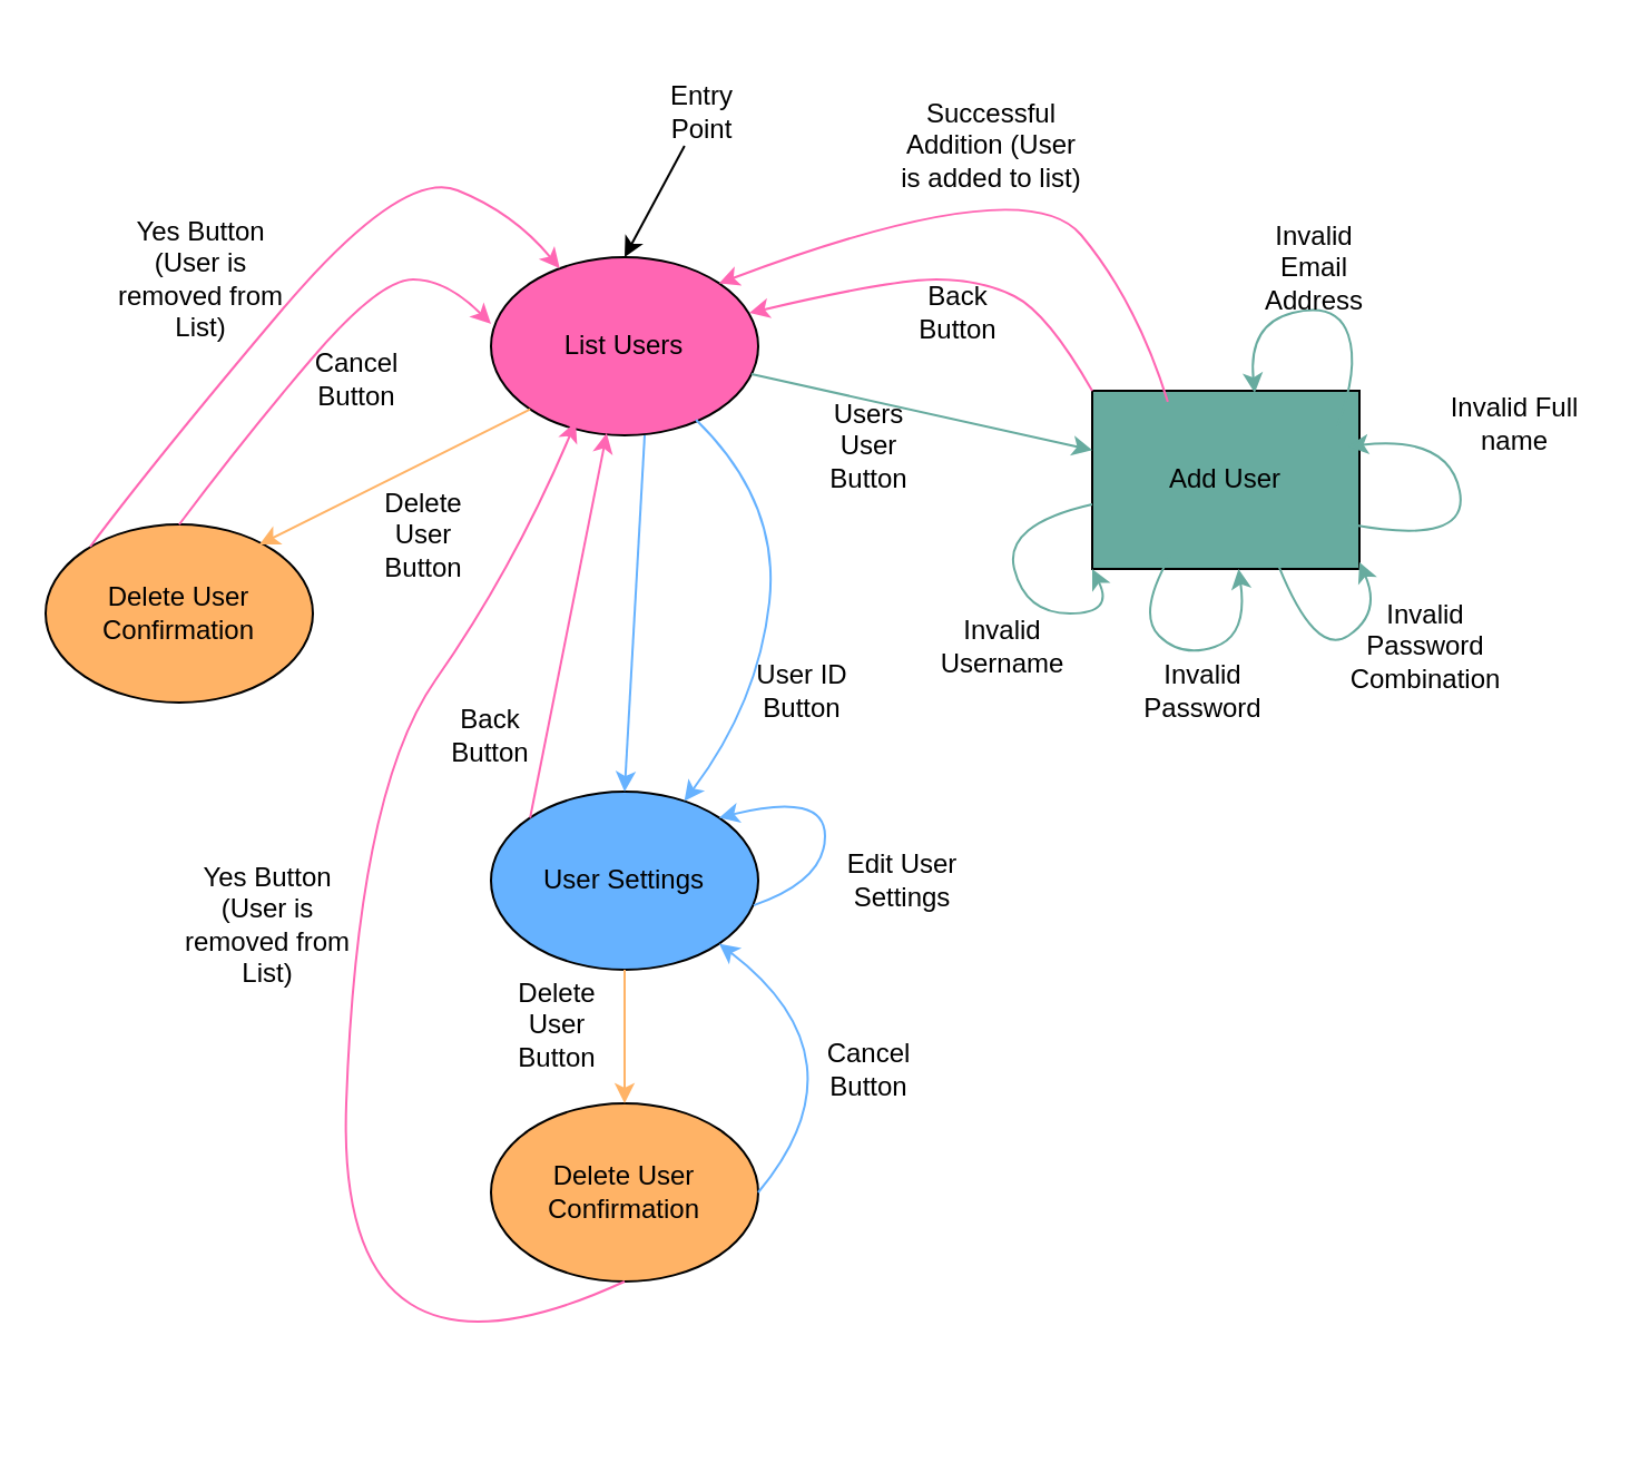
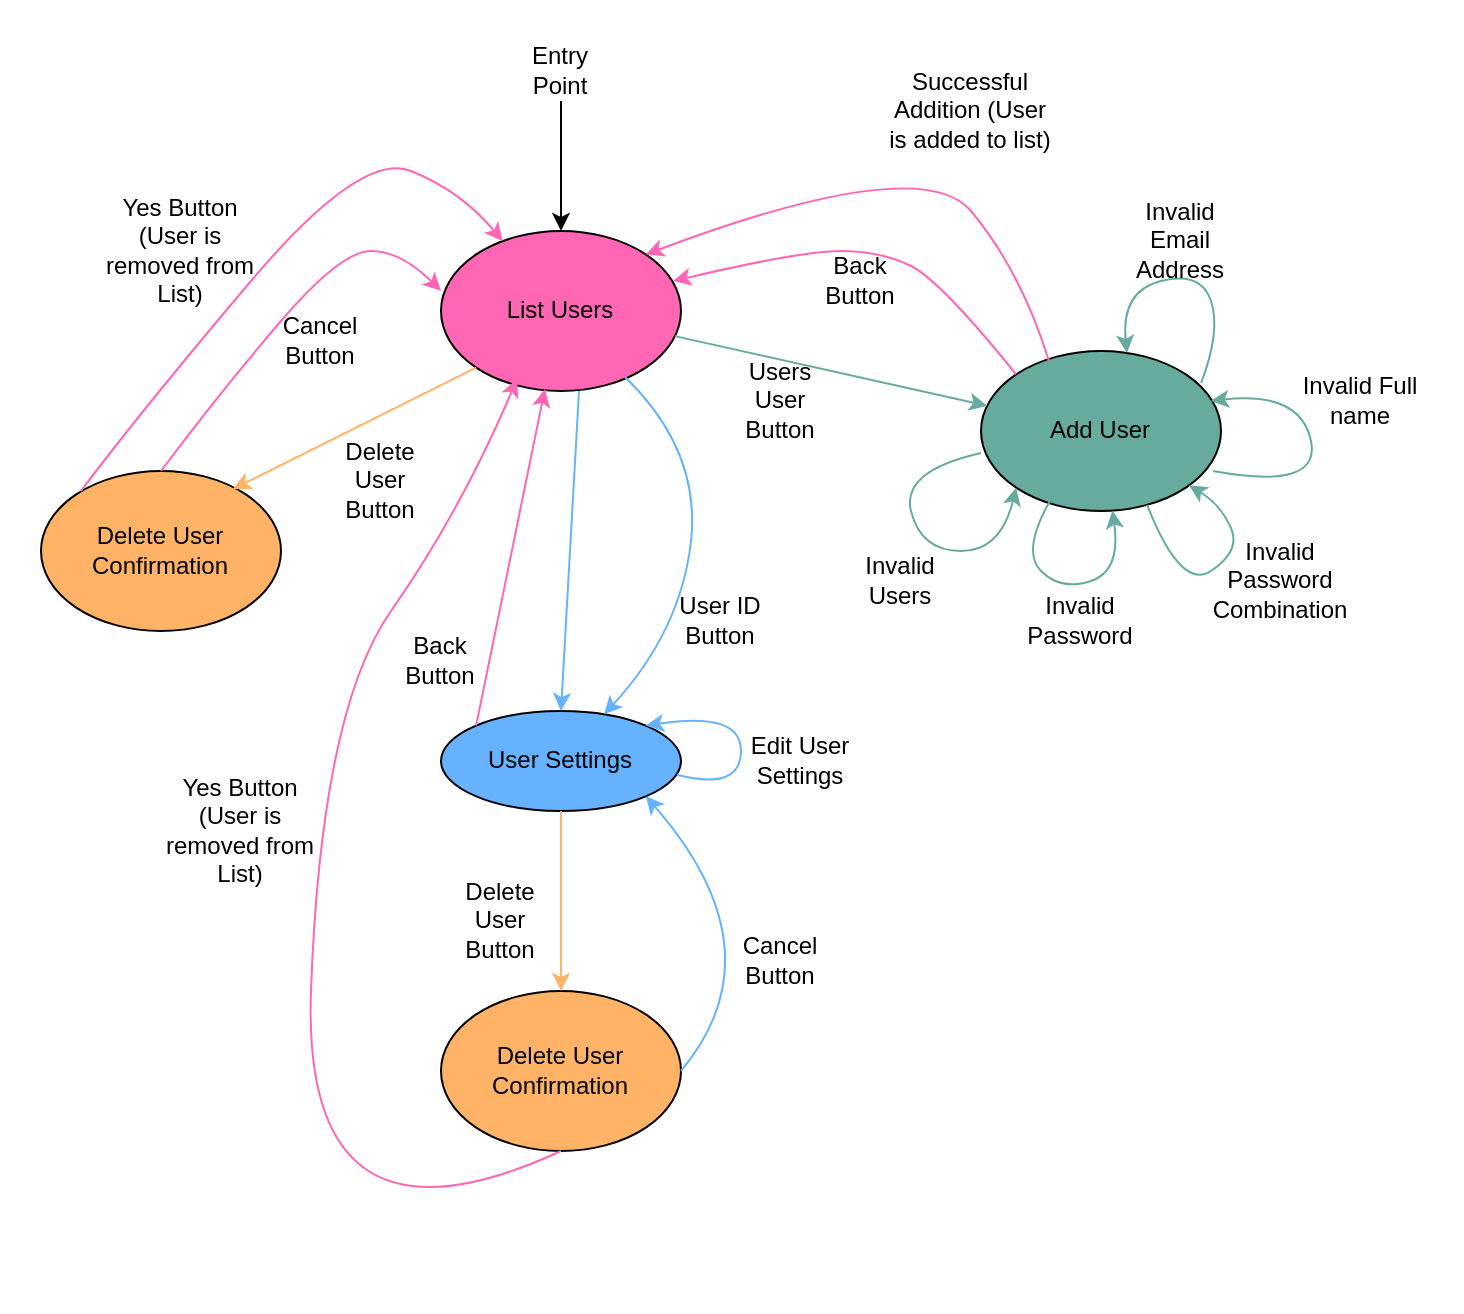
  <mxCell id="0" />
  <mxCell id="1" parent="0" />
  <mxCell id="2" value="List Users" style="ellipse;whiteSpace=wrap;html=1;fillColor=light-dark(#FF66B3,var(--ge-dark-color, #121212));" vertex="1" parent="1"><mxGeometry x="220" y="115" width="120" height="80" as="geometry" /></mxCell>
  <mxCell id="3" value="" style="endArrow=classic;html=1;rounded=0;entryX=0.5;entryY=0;entryDx=0;entryDy=0;" edge="1" parent="1" source="4" target="2"><mxGeometry width="50" height="50" relative="1" as="geometry"><mxPoint x="280" y="35" as="sourcePoint" /><mxPoint x="310" y="25" as="targetPoint" /></mxGeometry></mxCell>
- <mxCell id="4" value="Entry Point" style="text;html=1;align=center;verticalAlign=middle;whiteSpace=wrap;rounded=0;" vertex="1" parent="1"><mxGeometry x="285" y="35" width="60" height="30" as="geometry" /></mxCell>
+ <mxCell id="4" value="Entry Point" style="text;html=1;align=center;verticalAlign=middle;whiteSpace=wrap;rounded=0;" vertex="1" parent="1"><mxGeometry x="250" y="20" width="60" height="30" as="geometry" /></mxCell>
  <mxCell id="5" value="Delete User Confirmation" style="ellipse;whiteSpace=wrap;html=1;fillColor=light-dark(#FFB366,var(--ge-dark-color, #121212));" vertex="1" parent="1"><mxGeometry x="20" y="235" width="120" height="80" as="geometry" /></mxCell>
  <mxCell id="6" value="" style="endArrow=classic;html=1;rounded=0;entryX=0.8;entryY=0.113;entryDx=0;entryDy=0;entryPerimeter=0;exitX=0;exitY=1;exitDx=0;exitDy=0;strokeColor=light-dark(#FFB366,#FFFFFF);" edge="1" parent="1" source="2" target="5"><mxGeometry width="50" height="50" relative="1" as="geometry"><mxPoint x="270" y="335" as="sourcePoint" /><mxPoint x="320" y="285" as="targetPoint" /></mxGeometry></mxCell>
  <mxCell id="7" value="Delete User Button" style="text;html=1;align=center;verticalAlign=middle;whiteSpace=wrap;rounded=0;" vertex="1" parent="1"><mxGeometry x="160" y="225" width="60" height="30" as="geometry" /></mxCell>
  <mxCell id="8" value="" style="curved=1;endArrow=classic;html=1;rounded=0;exitX=0.5;exitY=0;exitDx=0;exitDy=0;strokeColor=light-dark(#FF66B3,#FFFFFF);" edge="1" parent="1" source="5"><mxGeometry width="50" height="50" relative="1" as="geometry"><mxPoint x="270" y="335" as="sourcePoint" /><mxPoint x="220" y="145" as="targetPoint" /><Array as="points"><mxPoint x="110" y="195" /><mxPoint x="170" y="125" /><mxPoint x="200" y="125" /></Array></mxGeometry></mxCell>
- <mxCell id="9" value="User Settings" style="ellipse;whiteSpace=wrap;html=1;fillColor=light-dark(#66B2FF,var(--ge-dark-color, #121212));" vertex="1" parent="1"><mxGeometry x="220" y="355" width="120" height="80" as="geometry" /></mxCell>
- <mxCell id="10" value="Add User" style="whiteSpace=wrap;html=1;direction=west;fillColor=light-dark(#67AB9F,var(--ge-dark-color, #121212));rounded=0;" vertex="1" parent="1"><mxGeometry x="490" y="175" width="120" height="80" as="geometry" /></mxCell>
+ <mxCell id="9" value="User Settings" style="ellipse;whiteSpace=wrap;html=1;fillColor=light-dark(#66B2FF,var(--ge-dark-color, #121212));" vertex="1" parent="1"><mxGeometry x="220" y="355" width="120" height="50" as="geometry" /></mxCell>
+ <mxCell id="10" value="Add User" style="ellipse;whiteSpace=wrap;html=1;direction=west;fillColor=light-dark(#67AB9F,var(--ge-dark-color, #121212));" vertex="1" parent="1"><mxGeometry x="490" y="175" width="120" height="80" as="geometry" /></mxCell>
  <mxCell id="11" value="Delete User Confirmation" style="ellipse;whiteSpace=wrap;html=1;fillColor=light-dark(#FFB366,var(--ge-dark-color, #121212));" vertex="1" parent="1"><mxGeometry x="220" y="495" width="120" height="80" as="geometry" /></mxCell>
  <mxCell id="12" value="" style="endArrow=classic;html=1;rounded=0;strokeColor=light-dark(#67AB9F,#FFFFFF);" edge="1" parent="1" source="2" target="10"><mxGeometry width="50" height="50" relative="1" as="geometry"><mxPoint x="270" y="335" as="sourcePoint" /><mxPoint x="320" y="285" as="targetPoint" /></mxGeometry></mxCell>
  <mxCell id="13" value="" style="curved=1;endArrow=classic;html=1;rounded=0;exitX=0.5;exitY=0;exitDx=0;exitDy=0;strokeColor=light-dark(#FF66B3,#FFFFFF);" edge="1" parent="1" target="2"><mxGeometry width="50" height="50" relative="1" as="geometry"><mxPoint x="40" y="245" as="sourcePoint" /><mxPoint x="180" y="155" as="targetPoint" /><Array as="points"><mxPoint x="70" y="205" /><mxPoint x="180" y="75" /><mxPoint x="230" y="95" /></Array></mxGeometry></mxCell>
  <mxCell id="14" value="Cancel Button" style="text;html=1;align=center;verticalAlign=middle;whiteSpace=wrap;rounded=0;" vertex="1" parent="1"><mxGeometry x="130" y="155" width="60" height="30" as="geometry" /></mxCell>
  <mxCell id="15" value="Yes Button (User is removed from List)" style="text;html=1;align=center;verticalAlign=middle;whiteSpace=wrap;rounded=0;" vertex="1" parent="1"><mxGeometry x="50" y="95" width="80" height="60" as="geometry" /></mxCell>
  <mxCell id="16" value="" style="curved=1;endArrow=classic;html=1;rounded=0;exitX=0.5;exitY=1;exitDx=0;exitDy=0;fillColor=#FF66B3;strokeColor=light-dark(#FF66B3,#FFFFFF);entryX=0.317;entryY=0.925;entryDx=0;entryDy=0;entryPerimeter=0;" edge="1" parent="1" source="11" target="2"><mxGeometry width="50" height="50" relative="1" as="geometry"><mxPoint x="270" y="375" as="sourcePoint" /><mxPoint x="257" y="190" as="targetPoint" /><Array as="points"><mxPoint x="150" y="635" /><mxPoint x="160" y="355" /><mxPoint x="230" y="255" /></Array></mxGeometry></mxCell>
  <mxCell id="17" value="Yes Button (User is removed from List)" style="text;html=1;align=center;verticalAlign=middle;whiteSpace=wrap;rounded=0;" vertex="1" parent="1"><mxGeometry x="80" y="385" width="80" height="60" as="geometry" /></mxCell>
  <mxCell id="18" value="" style="endArrow=classic;html=1;rounded=0;exitX=0.5;exitY=1;exitDx=0;exitDy=0;entryX=0.5;entryY=0;entryDx=0;entryDy=0;fillColor=#FFB366;strokeColor=light-dark(#FFB366,#FFFFFF);" edge="1" parent="1" source="9" target="11"><mxGeometry width="50" height="50" relative="1" as="geometry"><mxPoint x="270" y="365" as="sourcePoint" /><mxPoint x="320" y="315" as="targetPoint" /></mxGeometry></mxCell>
  <mxCell id="19" value="Delete User Button" style="text;html=1;align=center;verticalAlign=middle;whiteSpace=wrap;rounded=0;" vertex="1" parent="1"><mxGeometry x="220" y="445" width="60" height="30" as="geometry" /></mxCell>
  <mxCell id="20" value="" style="curved=1;endArrow=classic;html=1;rounded=0;exitX=1;exitY=0.5;exitDx=0;exitDy=0;entryX=1;entryY=1;entryDx=0;entryDy=0;strokeColor=light-dark(#66B2FF,#FFFFFF);" edge="1" parent="1" source="11" target="9"><mxGeometry width="50" height="50" relative="1" as="geometry"><mxPoint x="270" y="395" as="sourcePoint" /><mxPoint x="320" y="345" as="targetPoint" /><Array as="points"><mxPoint x="390" y="475" /></Array></mxGeometry></mxCell>
  <mxCell id="21" value="Cancel Button" style="text;html=1;align=center;verticalAlign=middle;whiteSpace=wrap;rounded=0;" vertex="1" parent="1"><mxGeometry x="360" y="465" width="60" height="30" as="geometry" /></mxCell>
  <mxCell id="22" value="" style="curved=1;endArrow=classic;html=1;rounded=0;exitX=0.983;exitY=0.638;exitDx=0;exitDy=0;exitPerimeter=0;entryX=1;entryY=0;entryDx=0;entryDy=0;strokeColor=light-dark(#66B2FF,#FFFFFF);" edge="1" parent="1" source="9" target="9"><mxGeometry width="50" height="50" relative="1" as="geometry"><mxPoint x="270" y="395" as="sourcePoint" /><mxPoint x="320" y="345" as="targetPoint" /><Array as="points"><mxPoint x="370" y="395" /><mxPoint x="370" y="355" /></Array></mxGeometry></mxCell>
- <mxCell id="23" value="Edit User Settings" style="text;html=1;align=center;verticalAlign=middle;whiteSpace=wrap;rounded=0;" vertex="1" parent="1"><mxGeometry x="375" y="380" width="60" height="30" as="geometry" /></mxCell>
+ <mxCell id="23" value="Edit User Settings" style="text;html=1;align=center;verticalAlign=middle;whiteSpace=wrap;rounded=0;" vertex="1" parent="1"><mxGeometry x="370" y="365" width="60" height="30" as="geometry" /></mxCell>
  <mxCell id="24" value="" style="endArrow=classic;html=1;rounded=0;exitX=0;exitY=0;exitDx=0;exitDy=0;entryX=0.433;entryY=0.988;entryDx=0;entryDy=0;entryPerimeter=0;strokeColor=light-dark(#FF66B3,#FFFFFF);" edge="1" parent="1" source="9" target="2"><mxGeometry width="50" height="50" relative="1" as="geometry"><mxPoint x="270" y="395" as="sourcePoint" /><mxPoint x="320" y="345" as="targetPoint" /></mxGeometry></mxCell>
  <mxCell id="25" value="Back Button" style="text;html=1;align=center;verticalAlign=middle;whiteSpace=wrap;rounded=0;" vertex="1" parent="1"><mxGeometry x="190" y="315" width="60" height="30" as="geometry" /></mxCell>
  <mxCell id="26" value="" style="endArrow=classic;html=1;rounded=0;exitX=0.575;exitY=1;exitDx=0;exitDy=0;exitPerimeter=0;entryX=0.5;entryY=0;entryDx=0;entryDy=0;strokeColor=light-dark(#66B2FF,#FFFFFF);" edge="1" parent="1" source="2" target="9"><mxGeometry width="50" height="50" relative="1" as="geometry"><mxPoint x="270" y="395" as="sourcePoint" /><mxPoint x="320" y="345" as="targetPoint" /></mxGeometry></mxCell>
  <mxCell id="27" value="" style="curved=1;endArrow=classic;html=1;rounded=0;exitX=0.767;exitY=0.913;exitDx=0;exitDy=0;exitPerimeter=0;strokeColor=light-dark(#66B2FF,#FFFFFF);" edge="1" parent="1" source="2" target="9"><mxGeometry width="50" height="50" relative="1" as="geometry"><mxPoint x="270" y="265" as="sourcePoint" /><mxPoint x="320" y="345" as="targetPoint" /><Array as="points"><mxPoint x="350" y="225" /><mxPoint x="340" y="315" /></Array></mxGeometry></mxCell>
  <mxCell id="28" value="User ID Button" style="text;html=1;align=center;verticalAlign=middle;whiteSpace=wrap;rounded=0;" vertex="1" parent="1"><mxGeometry x="330" y="295" width="60" height="30" as="geometry" /></mxCell>
  <mxCell id="29" value="Users User Button" style="text;html=1;align=center;verticalAlign=middle;whiteSpace=wrap;rounded=0;" vertex="1" parent="1"><mxGeometry x="360" y="185" width="60" height="30" as="geometry" /></mxCell>
  <mxCell id="30" value="" style="curved=1;endArrow=classic;html=1;rounded=0;entryX=0.967;entryY=0.313;entryDx=0;entryDy=0;entryPerimeter=0;exitX=1;exitY=1;exitDx=0;exitDy=0;strokeColor=light-dark(#FF66B3,#FFFFFF);" edge="1" parent="1" source="10" target="2"><mxGeometry width="50" height="50" relative="1" as="geometry"><mxPoint x="500" y="305" as="sourcePoint" /><mxPoint x="320" y="345" as="targetPoint" /><Array as="points"><mxPoint x="470" y="140" /><mxPoint x="440" y="125" /><mxPoint x="400" y="125" /></Array></mxGeometry></mxCell>
  <mxCell id="31" value="Back Button" style="text;html=1;align=center;verticalAlign=middle;whiteSpace=wrap;rounded=0;" vertex="1" parent="1"><mxGeometry x="400" y="125" width="60" height="30" as="geometry" /></mxCell>
  <mxCell id="32" value="" style="curved=1;endArrow=classic;html=1;rounded=0;entryX=1;entryY=0;entryDx=0;entryDy=0;exitX=0.717;exitY=0.938;exitDx=0;exitDy=0;exitPerimeter=0;strokeColor=light-dark(#FF66B3,#FFFFFF);" edge="1" parent="1" source="10" target="2"><mxGeometry width="50" height="50" relative="1" as="geometry"><mxPoint x="518" y="197" as="sourcePoint" /><mxPoint x="346" y="150" as="targetPoint" /><Array as="points"><mxPoint x="510" y="135" /><mxPoint x="460" y="75" /></Array></mxGeometry></mxCell>
- <mxCell id="33" value="Successful Addition (User is added to list)" style="text;html=1;align=center;verticalAlign=middle;whiteSpace=wrap;rounded=0;" vertex="1" parent="1"><mxGeometry x="400" y="25" width="90" height="80" as="geometry" /></mxCell>
+ <mxCell id="33" value="Successful Addition (User is added to list)" style="text;html=1;align=center;verticalAlign=middle;whiteSpace=wrap;rounded=0;" vertex="1" parent="1"><mxGeometry x="440" y="15" width="90" height="80" as="geometry" /></mxCell>
  <mxCell id="34" value="" style="curved=1;endArrow=classic;html=1;rounded=0;exitX=1;exitY=0.363;exitDx=0;exitDy=0;exitPerimeter=0;entryX=1;entryY=0;entryDx=0;entryDy=0;strokeColor=light-dark(#67AB9F,#FFFFFF);" edge="1" parent="1" source="10" target="10"><mxGeometry width="50" height="50" relative="1" as="geometry"><mxPoint x="270" y="395" as="sourcePoint" /><mxPoint x="320" y="345" as="targetPoint" /><Array as="points"><mxPoint x="450" y="235" /><mxPoint x="460" y="275" /><mxPoint x="500" y="275" /></Array></mxGeometry></mxCell>
  <mxCell id="35" value="" style="curved=1;endArrow=classic;html=1;rounded=0;exitX=0.708;exitY=0.075;exitDx=0;exitDy=0;exitPerimeter=0;strokeColor=light-dark(#67AB9F,#FFFFFF);" edge="1" parent="1" source="10" target="10"><mxGeometry width="50" height="50" relative="1" as="geometry"><mxPoint x="530" y="254" as="sourcePoint" /><mxPoint x="558" y="272" as="targetPoint" /><Array as="points"><mxPoint x="510" y="275" /><mxPoint x="530" y="295" /><mxPoint x="560" y="285" /></Array></mxGeometry></mxCell>
  <mxCell id="36" value="" style="curved=1;endArrow=classic;html=1;rounded=0;exitX=0.308;exitY=0.038;exitDx=0;exitDy=0;exitPerimeter=0;strokeColor=light-dark(#67AB9F,#FFFFFF);" edge="1" parent="1" source="10" target="10"><mxGeometry width="50" height="50" relative="1" as="geometry"><mxPoint x="535" y="259" as="sourcePoint" /><mxPoint x="566" y="265" as="targetPoint" /><Array as="points"><mxPoint x="590" y="295" /><mxPoint x="620" y="275" /><mxPoint x="610" y="252" /></Array></mxGeometry></mxCell>
  <mxCell id="37" value="" style="curved=1;endArrow=classic;html=1;rounded=0;exitX=0.033;exitY=0.25;exitDx=0;exitDy=0;exitPerimeter=0;entryX=0.042;entryY=0.688;entryDx=0;entryDy=0;entryPerimeter=0;strokeColor=light-dark(#67AB9F,#FFFFFF);" edge="1" parent="1" source="10" target="10"><mxGeometry width="50" height="50" relative="1" as="geometry"><mxPoint x="583" y="262" as="sourcePoint" /><mxPoint x="599" y="198" as="targetPoint" /><Array as="points"><mxPoint x="660" y="245" /><mxPoint x="650" y="195" /></Array></mxGeometry></mxCell>
  <mxCell id="38" value="" style="curved=1;endArrow=classic;html=1;rounded=0;exitX=0.083;exitY=0.8;exitDx=0;exitDy=0;exitPerimeter=0;entryX=0.392;entryY=0.988;entryDx=0;entryDy=0;entryPerimeter=0;strokeColor=light-dark(#67AB9F,#FFFFFF);" edge="1" parent="1" source="10" target="10"><mxGeometry width="50" height="50" relative="1" as="geometry"><mxPoint x="616" y="245" as="sourcePoint" /><mxPoint x="615" y="210" as="targetPoint" /><Array as="points"><mxPoint x="610" y="165" /><mxPoint x="600" y="135" /><mxPoint x="560" y="145" /></Array></mxGeometry></mxCell>
- <mxCell id="39" value="Invalid Username" style="text;html=1;align=center;verticalAlign=middle;whiteSpace=wrap;rounded=0;" vertex="1" parent="1"><mxGeometry x="420" y="275" width="60" height="30" as="geometry" /></mxCell>
+ <mxCell id="39" value="Invalid Users" style="text;html=1;align=center;verticalAlign=middle;whiteSpace=wrap;rounded=0;" vertex="1" parent="1"><mxGeometry x="420" y="275" width="60" height="30" as="geometry" /></mxCell>
  <mxCell id="40" value="Invalid Password" style="text;html=1;align=center;verticalAlign=middle;whiteSpace=wrap;rounded=0;" vertex="1" parent="1"><mxGeometry x="510" y="295" width="60" height="30" as="geometry" /></mxCell>
  <mxCell id="41" value="Invalid Password Combination" style="text;html=1;align=center;verticalAlign=middle;whiteSpace=wrap;rounded=0;" vertex="1" parent="1"><mxGeometry x="610" y="275" width="60" height="30" as="geometry" /></mxCell>
- <mxCell id="42" value="Invalid Full name" style="text;html=1;align=center;verticalAlign=middle;whiteSpace=wrap;rounded=0;" vertex="1" parent="1"><mxGeometry x="650" y="175" width="60" height="30" as="geometry" /></mxCell>
+ <mxCell id="42" value="Invalid Full name" style="text;html=1;align=center;verticalAlign=middle;whiteSpace=wrap;rounded=0;" vertex="1" parent="1"><mxGeometry x="650" y="185" width="60" height="30" as="geometry" /></mxCell>
  <mxCell id="43" value="Invalid Email Address" style="text;html=1;align=center;verticalAlign=middle;whiteSpace=wrap;rounded=0;" vertex="1" parent="1"><mxGeometry x="560" y="105" width="60" height="30" as="geometry" /></mxCell>
